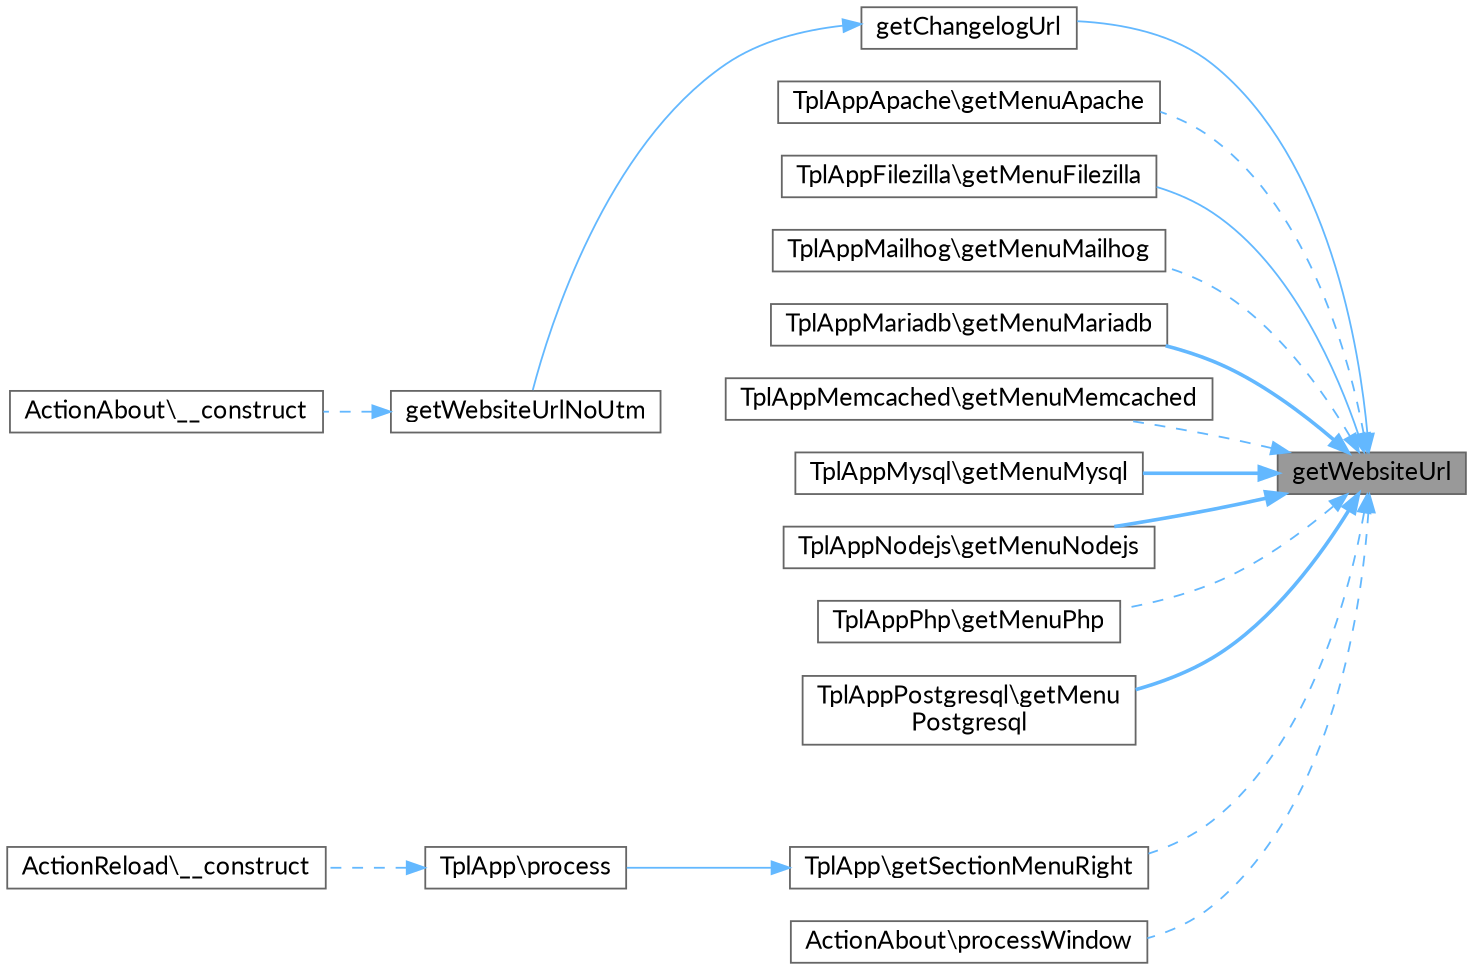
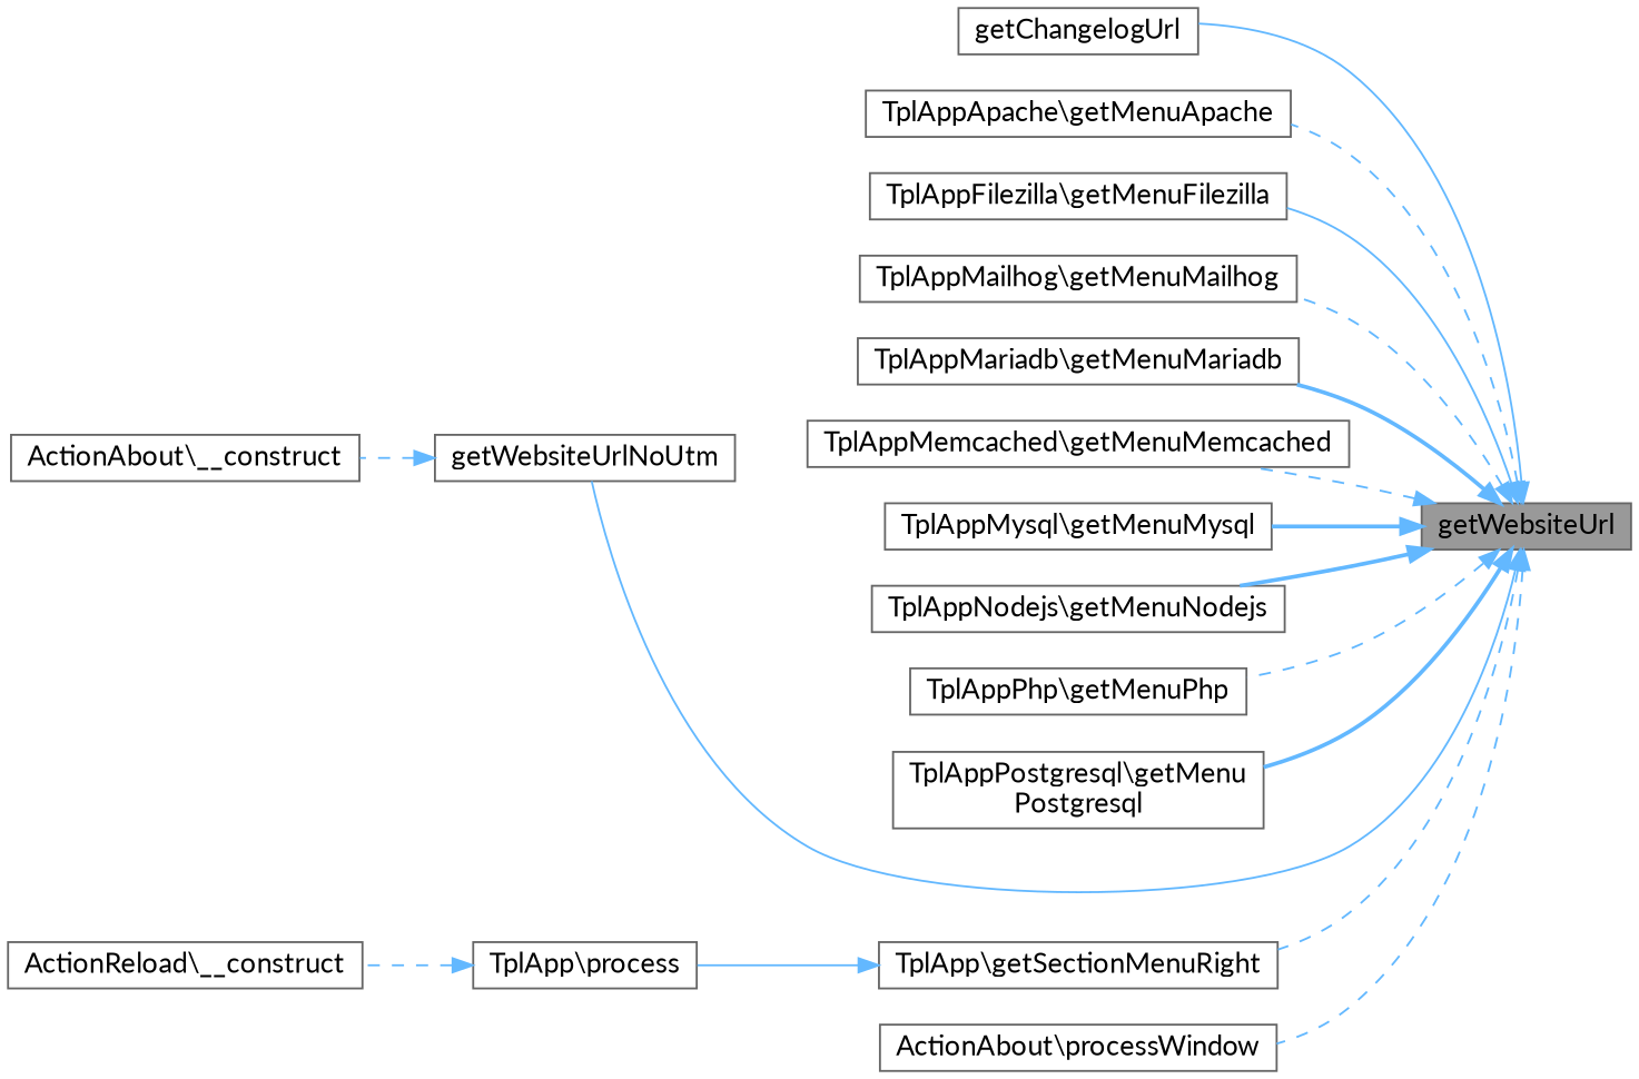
  digraph {
    fontname=Lato
    rankdir=RL
    node [color=grey40 fillcolor=white fontname=Lato fontsize=14 shape=box style=filled]
    edge [color=steelblue1 dir=back fontname=Lato fontsize=14 labelfontname=Helvetica labelfontsize=14 style=dashed]
    n1 [color=gray40 fillcolor=grey60 fontcolor=black height=0.2 label=getWebsiteUrl width=0.4]
    n2 [height=0.2 label=getChangelogUrl width=0.4]
    n3 [height=0.2 label="TplAppApache\\getMenuApache" width=0.4]
    n4 [height=0.2 label="TplAppFilezilla\\getMenuFilezilla" width=0.4]
    n5 [height=0.2 label="TplAppMailhog\\getMenuMailhog" width=0.4]
    n6 [height=0.2 label="TplAppMariadb\\getMenuMariadb" width=0.4]
    n7 [height=0.2 label="TplAppMemcached\\getMenuMemcached" width=0.4]
    n8 [height=0.2 label="TplAppMysql\\getMenuMysql" width=0.4]
    n9 [height=0.2 label="TplAppNodejs\\getMenuNodejs" width=0.4]
    n10 [height=0.2 label="TplAppPhp\\getMenuPhp" width=0.4]
    n11 [height=0.2 label="TplAppPostgresql\\getMenu\lPostgresql" width=0.4]
    n12 [height=0.2 label="TplApp\\getSectionMenuRight" width=0.4]
    n13 [height=0.2 label=getWebsiteUrlNoUtm width=0.4]
    n14 [height=0.2 label="ActionAbout\\processWindow" width=0.4]
    n15 [height=0.2 label="TplApp\\process" width=0.4]
    n16 [height=0.2 label="ActionAbout\\__construct" width=0.4]
    n17 [height=0.2 label="ActionReload\\__construct" width=0.4]
    n1 -> n2 [style=solid]
    n1 -> n3
    n1 -> n4 [style=solid]
    n1 -> n5
    n1 -> n6 [style=bold]
    n1 -> n7
    n1 -> n8 [style=bold]
    n1 -> n9 [style=bold]
    n1 -> n10
    n1 -> n11 [style=bold]
    n1 -> n12
-   n2 -> n13 [style=solid]
+   n1 -> n13 [style=solid]
    n1 -> n14
    n12 -> n15 [style=solid]
    n13 -> n16
    n15 -> n17
  }
